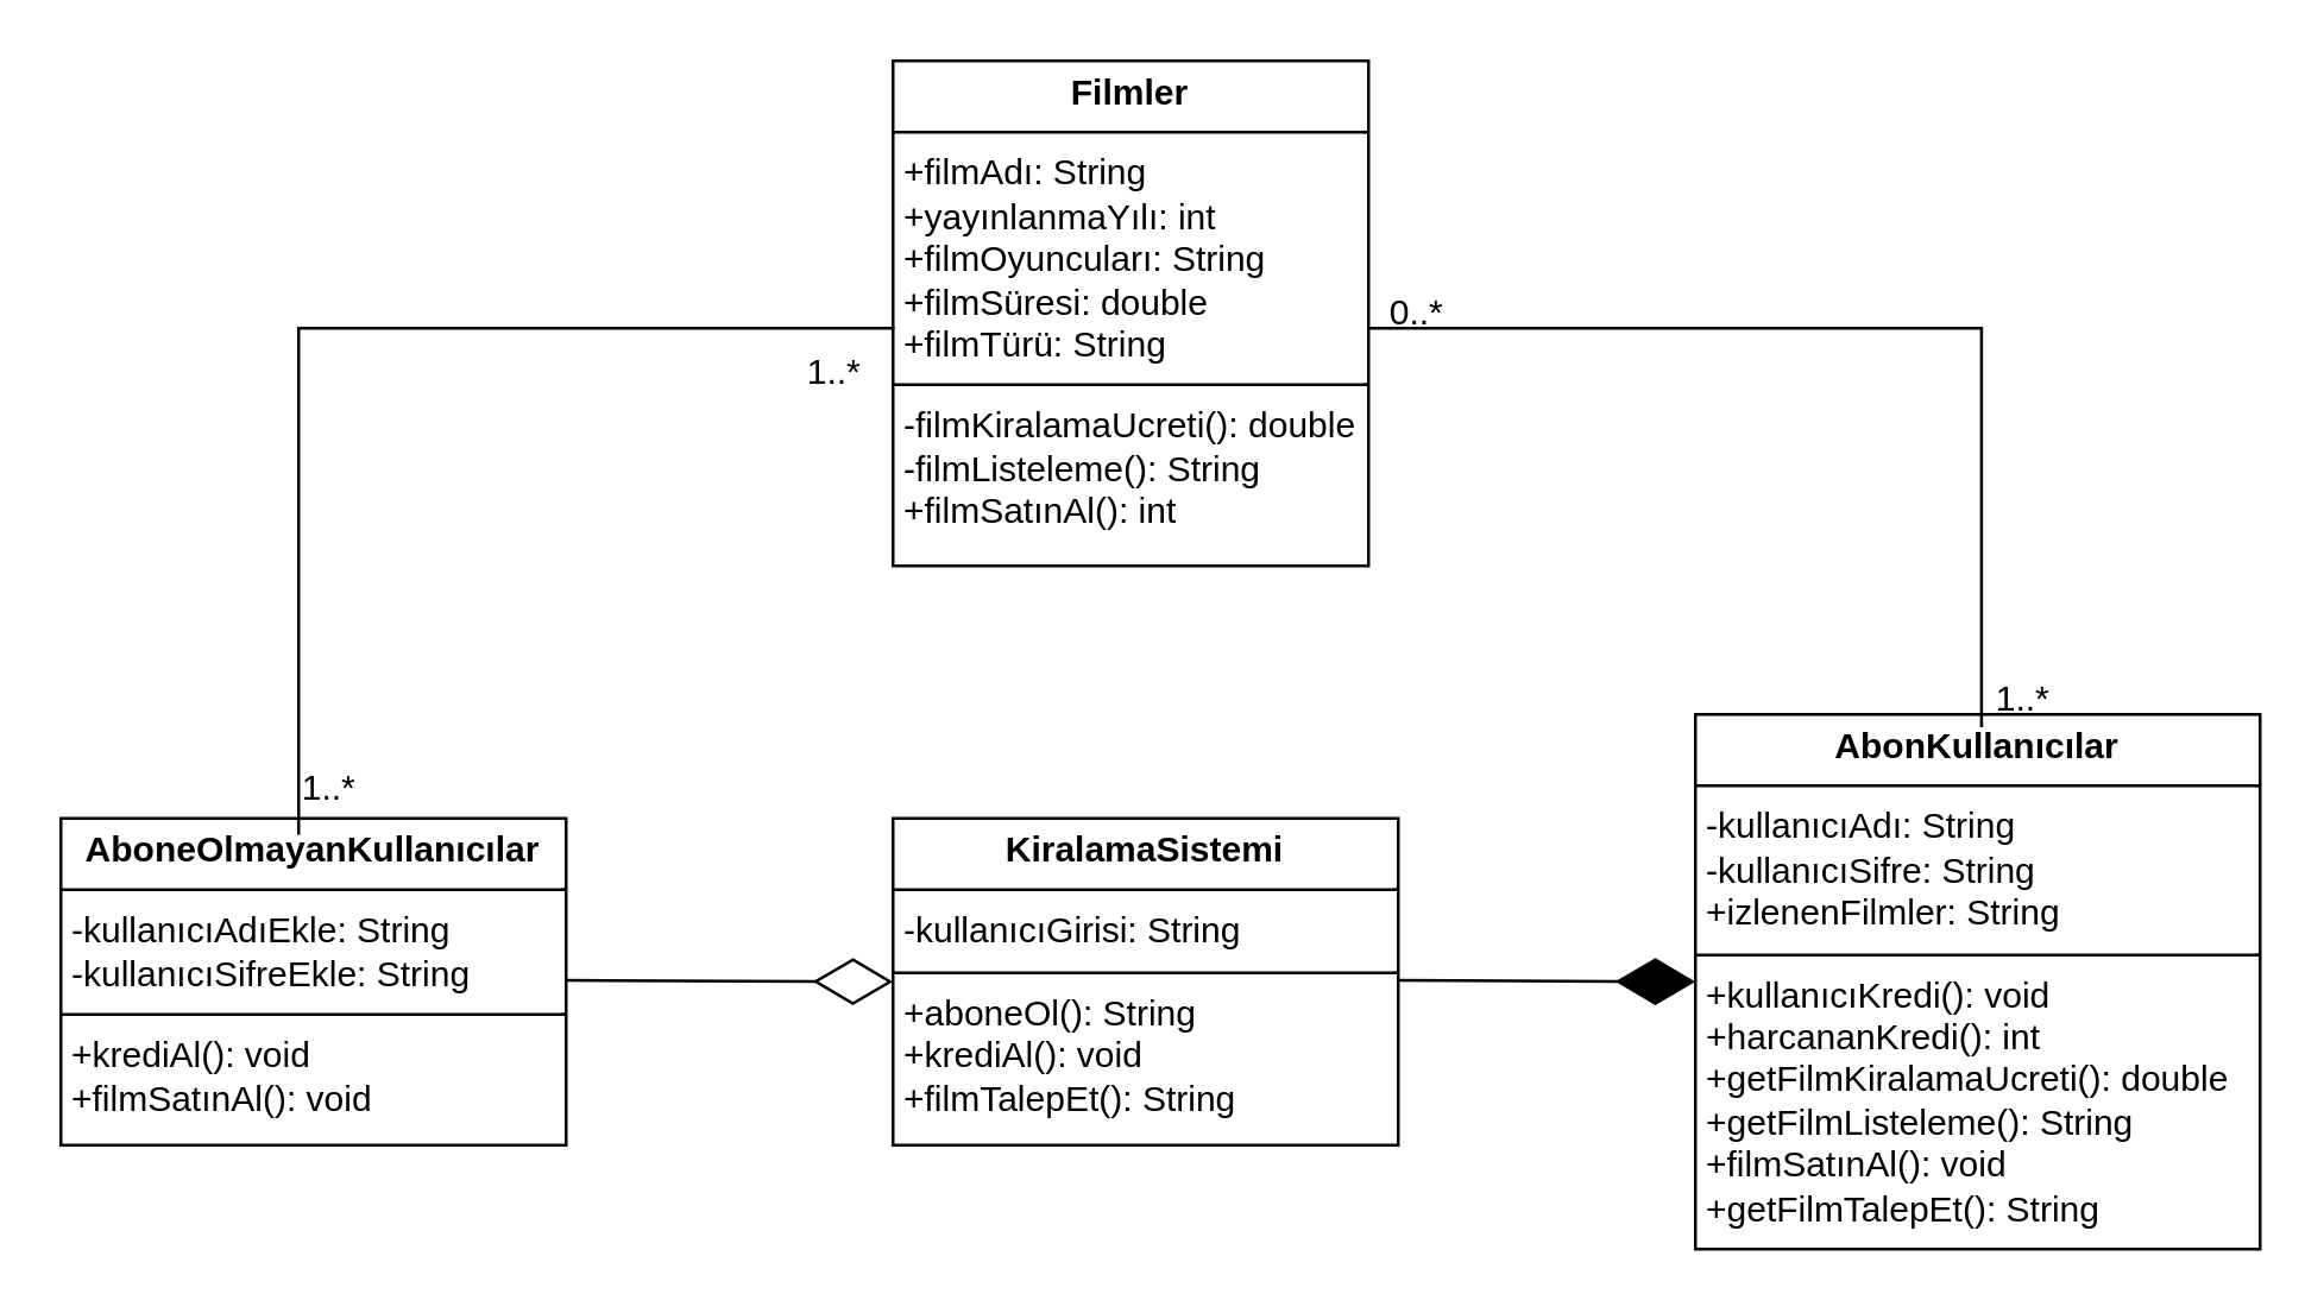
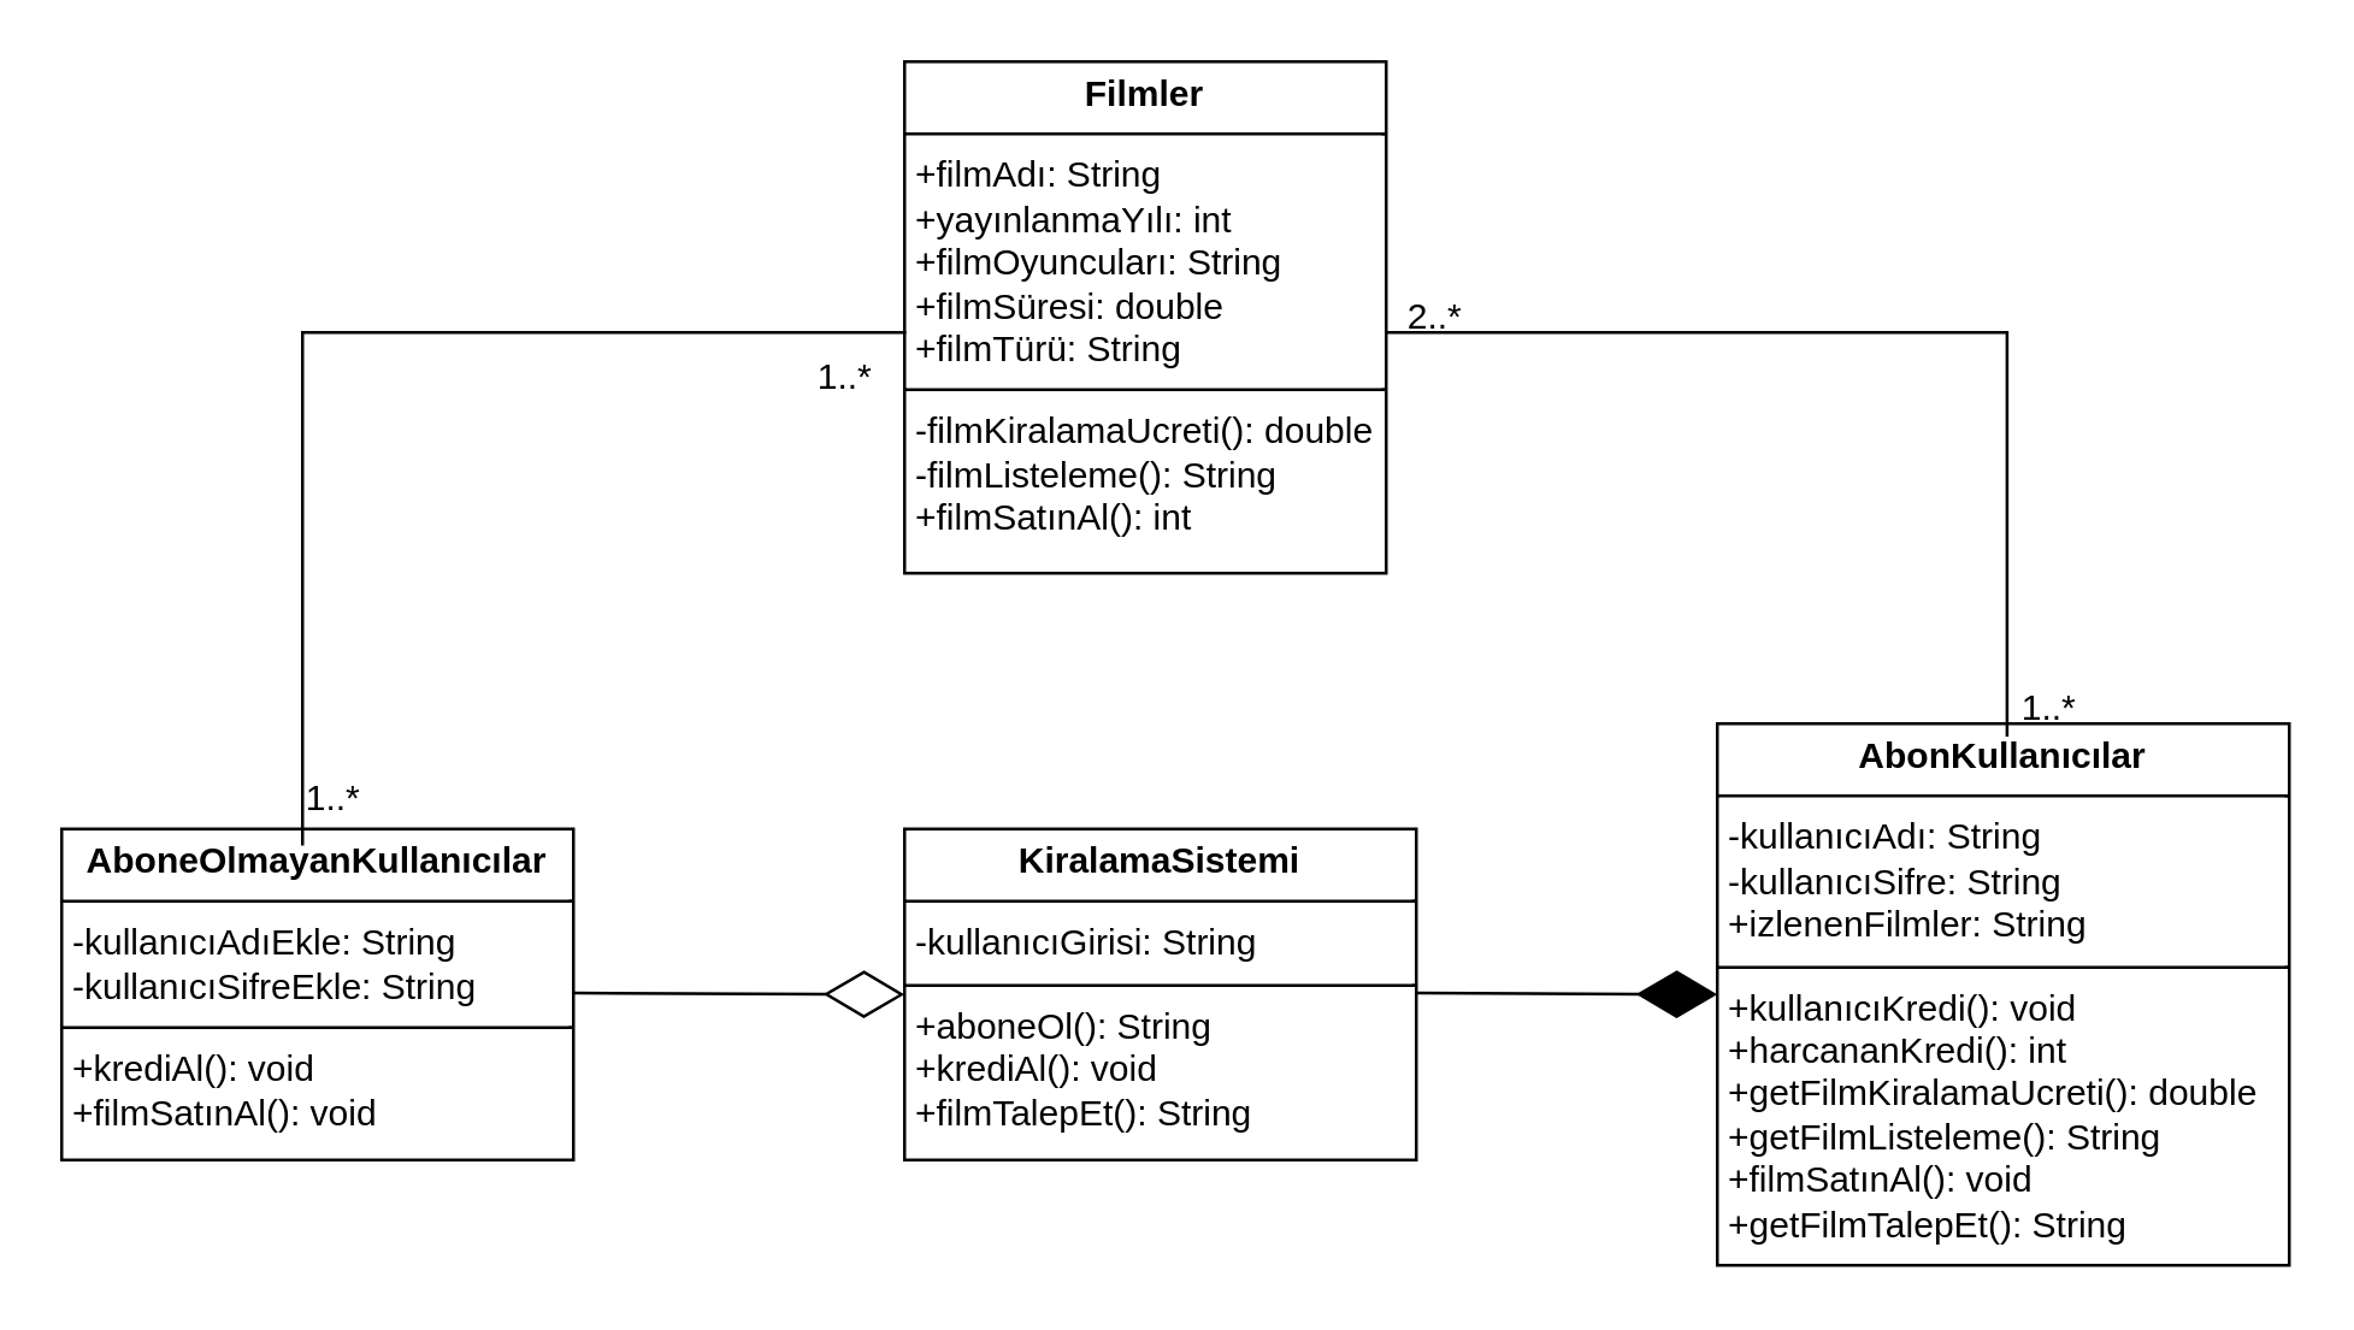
  <mxCell id="0" />
  <mxCell id="1" parent="0" />
  <mxCell id="2" value="&lt;p style=&quot;margin:0px;margin-top:4px;text-align:center;&quot;&gt;&lt;b&gt;Filmler&lt;/b&gt;&lt;/p&gt;&lt;hr size=&quot;1&quot; style=&quot;border-style:solid;&quot;&gt;&lt;p style=&quot;margin:0px;margin-left:4px;&quot;&gt;+filmAdı: String&lt;/p&gt;&lt;p style=&quot;margin:0px;margin-left:4px;&quot;&gt;+yayınlanmaYılı: int&lt;/p&gt;&lt;p style=&quot;margin:0px;margin-left:4px;&quot;&gt;+filmOyuncuları: String&lt;/p&gt;&lt;p style=&quot;margin:0px;margin-left:4px;&quot;&gt;+filmSüresi: double&lt;/p&gt;&lt;p style=&quot;margin:0px;margin-left:4px;&quot;&gt;+filmTürü: String&lt;/p&gt;&lt;hr size=&quot;1&quot; style=&quot;border-style:solid;&quot;&gt;&lt;p style=&quot;margin:0px;margin-left:4px;&quot;&gt;-filmKiralamaUcreti(): double&lt;/p&gt;&lt;p style=&quot;margin:0px;margin-left:4px;&quot;&gt;-filmListeleme(): String&lt;/p&gt;&lt;p style=&quot;margin:0px;margin-left:4px;&quot;&gt;+filmSatınAl(): int&lt;/p&gt;" style="verticalAlign=top;align=left;overflow=fill;html=1;whiteSpace=wrap;" vertex="1" parent="1"><mxGeometry x="300" y="20" width="160" height="170" as="geometry" /></mxCell>
  <mxCell id="3" value="&lt;p style=&quot;margin:0px;margin-top:4px;text-align:center;&quot;&gt;&lt;b&gt;AboneOlmayanKullanıcılar&lt;/b&gt;&lt;/p&gt;&lt;hr size=&quot;1&quot; style=&quot;border-style:solid;&quot;&gt;&lt;p style=&quot;margin:0px;margin-left:4px;&quot;&gt;-kullanıcıAdıEkle: String&lt;/p&gt;&lt;p style=&quot;margin:0px;margin-left:4px;&quot;&gt;-kullanıcıSifreEkle: String&lt;/p&gt;&lt;hr size=&quot;1&quot; style=&quot;border-style:solid;&quot;&gt;&lt;p style=&quot;margin:0px;margin-left:4px;&quot;&gt;+krediAl(): void&lt;/p&gt;&lt;p style=&quot;margin:0px;margin-left:4px;&quot;&gt;+filmSatınAl(): void&lt;/p&gt;" style="verticalAlign=top;align=left;overflow=fill;html=1;whiteSpace=wrap;" vertex="1" parent="1"><mxGeometry x="20" y="275" width="170" height="110" as="geometry" /></mxCell>
  <mxCell id="4" value="&lt;p style=&quot;margin:0px;margin-top:4px;text-align:center;&quot;&gt;&lt;b&gt;AbonKullanıcılar&lt;/b&gt;&lt;/p&gt;&lt;hr size=&quot;1&quot; style=&quot;border-style:solid;&quot;&gt;&lt;p style=&quot;margin:0px;margin-left:4px;&quot;&gt;-kullanıcıAdı: String&lt;/p&gt;&lt;p style=&quot;margin:0px;margin-left:4px;&quot;&gt;-kullanıcıSifre: String&lt;/p&gt;&lt;p style=&quot;margin:0px;margin-left:4px;&quot;&gt;+izlenenFilmler: String&lt;/p&gt;&lt;hr size=&quot;1&quot; style=&quot;border-style:solid;&quot;&gt;&lt;p style=&quot;margin:0px;margin-left:4px;&quot;&gt;+kullanıcıKredi(): void&lt;/p&gt;&lt;p style=&quot;margin:0px;margin-left:4px;&quot;&gt;+harcananKredi(): int&lt;/p&gt;&lt;p style=&quot;margin:0px;margin-left:4px;&quot;&gt;+getFilmKiralamaUcreti(): double&lt;/p&gt;&lt;p style=&quot;margin:0px;margin-left:4px;&quot;&gt;+getFilmListeleme(): String&lt;/p&gt;&lt;p style=&quot;margin:0px;margin-left:4px;&quot;&gt;+filmSatınAl(): void&lt;/p&gt;&lt;p style=&quot;margin:0px;margin-left:4px;&quot;&gt;+getFilmTalepEt(): String&lt;/p&gt;" style="verticalAlign=top;align=left;overflow=fill;html=1;whiteSpace=wrap;" vertex="1" parent="1"><mxGeometry x="570" y="240" width="190" height="180" as="geometry" /></mxCell>
  <mxCell id="5" value="&lt;p style=&quot;margin:0px;margin-top:4px;text-align:center;&quot;&gt;&lt;b&gt;KiralamaSistemi&lt;/b&gt;&lt;/p&gt;&lt;hr size=&quot;1&quot; style=&quot;border-style:solid;&quot;&gt;&lt;p style=&quot;margin:0px;margin-left:4px;&quot;&gt;-kullanıcıGirisi: String&lt;/p&gt;&lt;hr size=&quot;1&quot; style=&quot;border-style:solid;&quot;&gt;&lt;p style=&quot;margin:0px;margin-left:4px;&quot;&gt;+aboneOl(): String&lt;/p&gt;&lt;p style=&quot;margin:0px;margin-left:4px;&quot;&gt;+krediAl(): void&lt;/p&gt;&lt;p style=&quot;margin:0px;margin-left:4px;&quot;&gt;+filmTalepEt(): String&lt;/p&gt;" style="verticalAlign=top;align=left;overflow=fill;html=1;whiteSpace=wrap;" vertex="1" parent="1"><mxGeometry x="300" y="275" width="170" height="110" as="geometry" /></mxCell>
  <mxCell id="6" value="" style="endArrow=diamondThin;endFill=0;endSize=24;html=1;rounded=0;" edge="1" parent="1"><mxGeometry width="160" relative="1" as="geometry"><mxPoint x="190" y="329.5" as="sourcePoint" /><mxPoint x="300" y="330" as="targetPoint" /></mxGeometry></mxCell>
  <mxCell id="7" value="" style="endArrow=diamondThin;endFill=1;endSize=24;html=1;rounded=0;entryX=0;entryY=0.5;entryDx=0;entryDy=0;" edge="1" parent="1" target="4"><mxGeometry width="160" relative="1" as="geometry"><mxPoint x="470" y="329.5" as="sourcePoint" /><mxPoint x="630" y="329.5" as="targetPoint" /></mxGeometry></mxCell>
  <mxCell id="8" value="" style="shape=partialRectangle;whiteSpace=wrap;html=1;bottom=0;right=0;fillColor=none;" vertex="1" parent="1"><mxGeometry x="100" y="110" width="200" height="170" as="geometry" /></mxCell>
  <mxCell id="9" value="" style="shape=partialRectangle;whiteSpace=wrap;html=1;bottom=0;right=0;fillColor=none;rotation=90;" vertex="1" parent="1"><mxGeometry x="496.25" y="73.75" width="133.75" height="206.25" as="geometry" /></mxCell>
  <mxCell id="10" value="1..*" style="text;html=1;align=center;verticalAlign=middle;resizable=0;points=[];autosize=1;strokeColor=none;fillColor=none;" vertex="1" parent="1"><mxGeometry x="260" y="110" width="40" height="30" as="geometry" /></mxCell>
- <mxCell id="11" value="0..*" style="text;html=1;align=center;verticalAlign=middle;resizable=0;points=[];autosize=1;strokeColor=none;fillColor=none;" vertex="1" parent="1"><mxGeometry x="456.25" y="90" width="40" height="30" as="geometry" /></mxCell>
+ <mxCell id="11" value="2..*" style="text;html=1;align=center;verticalAlign=middle;resizable=0;points=[];autosize=1;strokeColor=none;fillColor=none;" vertex="1" parent="1"><mxGeometry x="456.25" y="90" width="40" height="30" as="geometry" /></mxCell>
  <mxCell id="12" value="1..*" style="text;html=1;align=center;verticalAlign=middle;resizable=0;points=[];autosize=1;strokeColor=none;fillColor=none;" vertex="1" parent="1"><mxGeometry x="90" y="250" width="40" height="30" as="geometry" /></mxCell>
  <mxCell id="13" value="1..*" style="text;html=1;align=center;verticalAlign=middle;resizable=0;points=[];autosize=1;strokeColor=none;fillColor=none;" vertex="1" parent="1"><mxGeometry x="660" y="220" width="40" height="30" as="geometry" /></mxCell>
